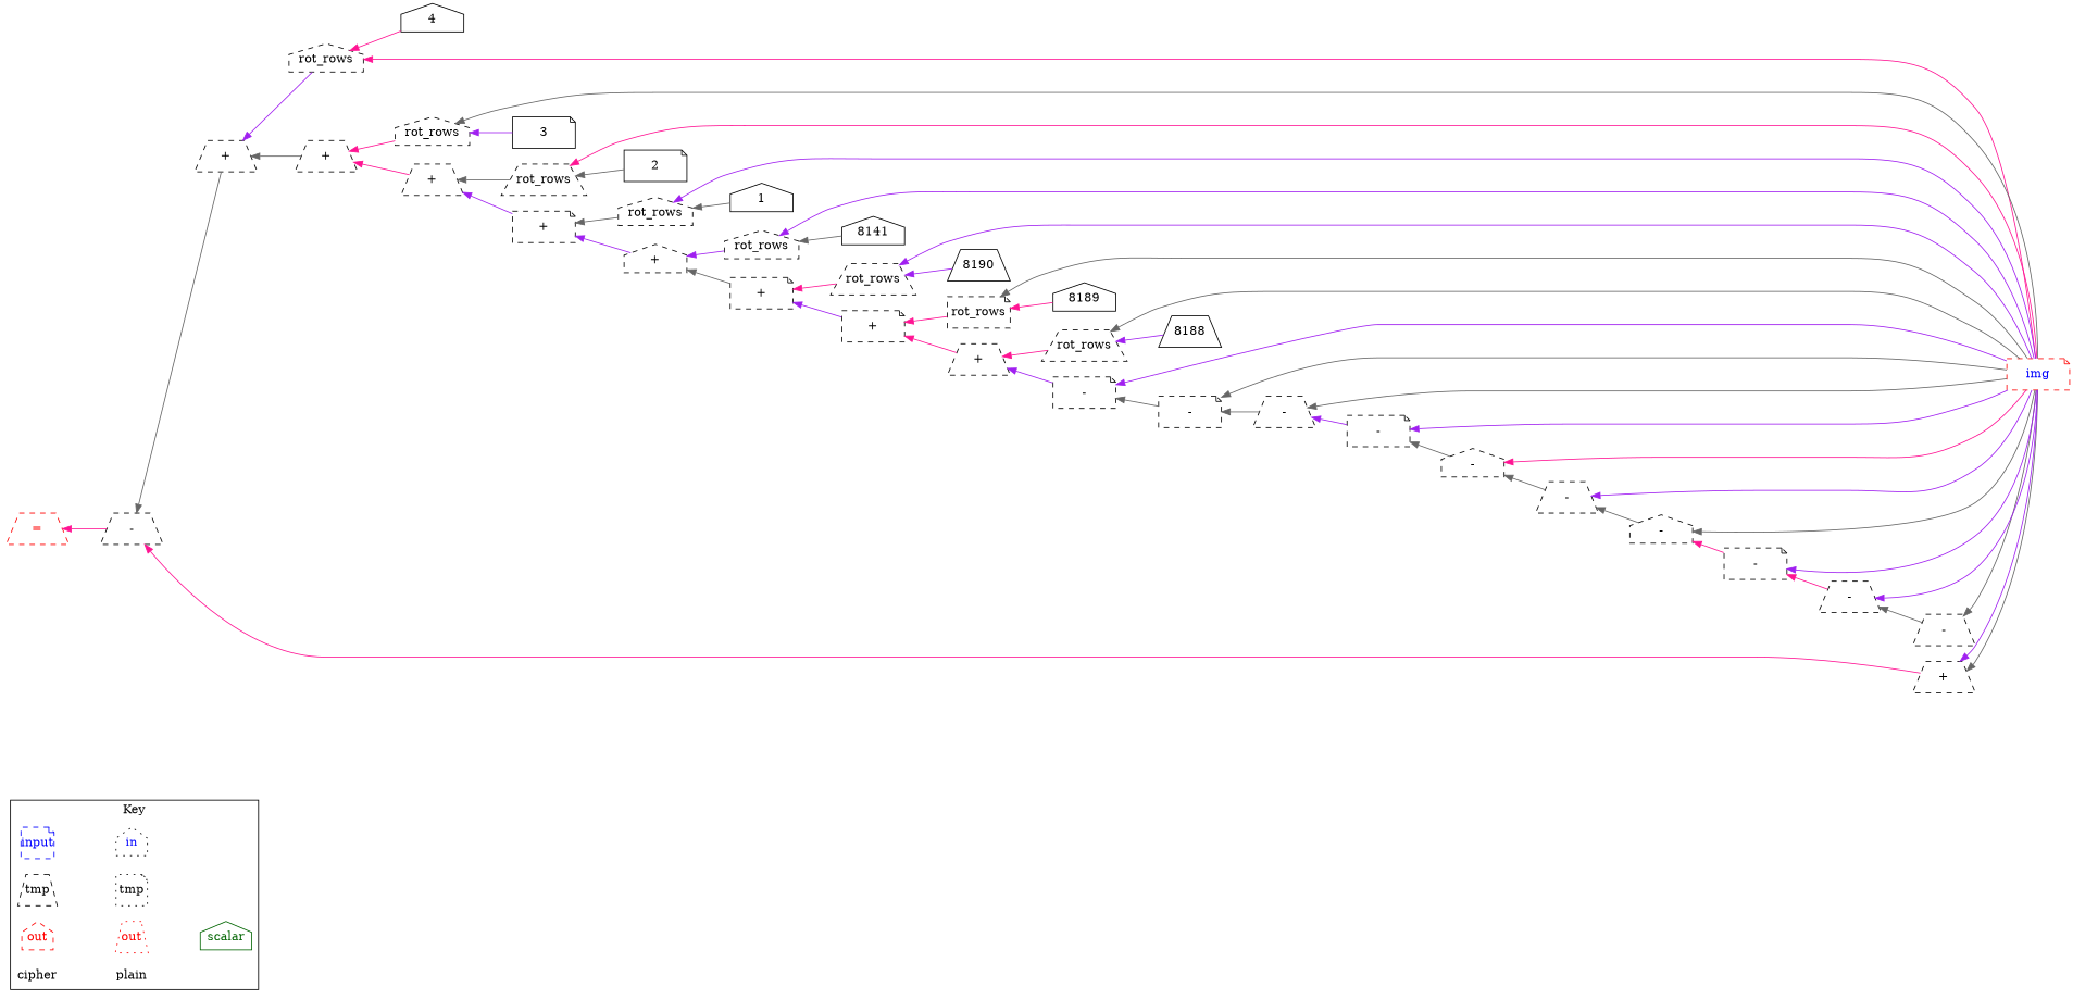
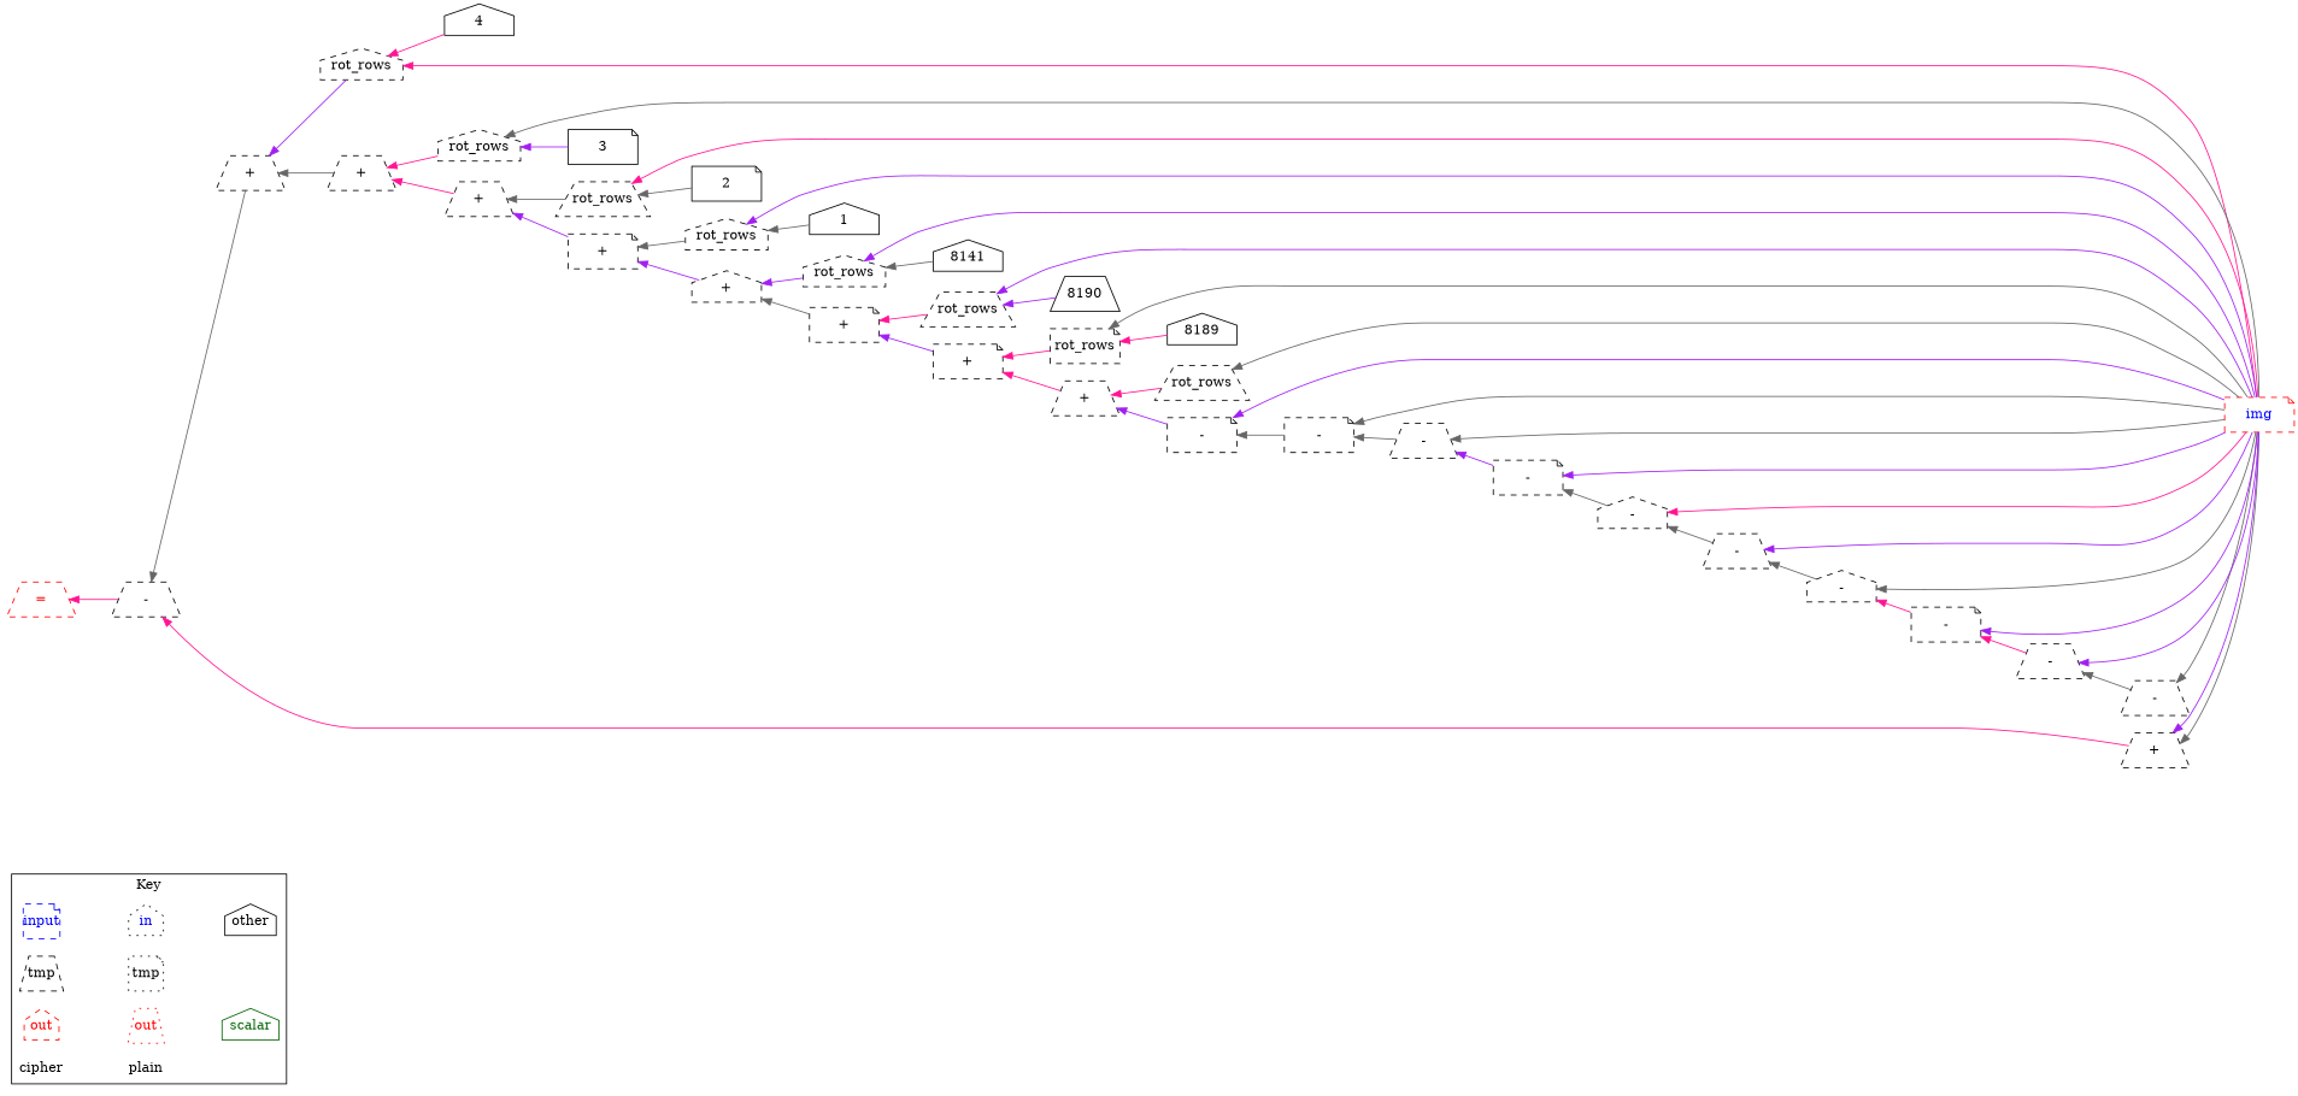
  digraph {
    rankdir=LR
    node [margin=0 shape=trapezium style=dashed]
    edge [dir=back color=gray40]
    n1 [color=blue fontcolor=blue label=input shape=note width=0.5]
    n2 [fontcolor=blue icolor=blue label=in shape=house style=dotted width=0.5]
    n3 [color=black fontcolor=black label=tmp width=0.5]
    n4 [color=black fontcolor=black label=tmp shape=note style=dotted width=0.5]
    n5 [color=red fontcolor=red label=out shape=house width=0.5]
    n6 [color=red fontcolor=red label=out style=dotted width=0.5]
    cipher [shape=plain width=0.5 style=""]
    plain [shape=plain width=0.5 style=""]
+   other [color=black fontcolor=black shape=house style=solid width=0.5]
    scalar [color=darkgreen fontcolor=darkgreen shape=house style=solid width=0.5]
    n11 [label=4 shape=house style=solid width=1]
    n12 [color=red fontcolor=blue label=img shape=note width=1]
    n13 [label=rot_rows shape=house width=1]
    n14 [label=3 shape=note style=solid width=1]
    n15 [label=rot_rows shape=house width=1]
    n16 [label=2 shape=note style=solid width=1]
    n17 [label=rot_rows width=1]
    n18 [label=1 shape=house style=solid width=1]
    n19 [label=rot_rows shape=house width=1]
    n20 [label=8141 shape=house style=solid width=1]
    n21 [label=rot_rows shape=house width=1]
    n22 [label=8190 style=solid width=1]
    n23 [label=rot_rows width=1]
    n24 [label=8189 shape=house style=solid width=1]
    n25 [label=rot_rows shape=note width=1]
-   n26 [label=8188 style=solid width=1]
    n27 [label=rot_rows width=1]
    n28 [label="-" width=1]
    n29 [label="-" width=1]
    n30 [label="-" shape=note width=1]
    n31 [label="-" shape=house width=1]
    n32 [label="-" width=1]
    n33 [label="-" shape=house width=1]
    n34 [label="-" shape=note width=1]
    n35 [label="-" width=1]
    n36 [label="-" shape=note width=1]
    n37 [label="-" shape=note width=1]
    n38 [label="+" width=1]
    n39 [label="+" shape=note width=1]
    n40 [label="+" shape=note width=1]
    n41 [label="+" shape=house width=1]
    n42 [label="+" shape=note width=1]
    n43 [label="+" width=1]
    n44 [label="+" width=1]
    n45 [label="+" width=1]
    n46 [label="+" width=1]
    n47 [label="-" width=1]
    n48 [color=red fontcolor=red label="=" width=1]
    subgraph cluster_1 {
      label=Key
      n1
      n2
      n3
      n4
      n5
      n6
      cipher
      plain
+     other
      scalar
    }
    n1 -> n2 [dir=forward style=invis color=""]
+   n2 -> other [dir=forward style=invis color=""]
    n3 -> n4 [dir=forward style=invis color=""]
    n5 -> n6 [dir=forward style=invis color=""]
    n6 -> scalar [dir=forward style=invis color=""]
    cipher -> plain [dir=forward style=invis color=""]
    n13 -> n11 [color=deeppink]
    n13 -> n12 [color=deeppink]
    n15 -> n12
    n15 -> n14 [color=purple]
    n17 -> n12 [color=deeppink]
    n17 -> n16
    n19 -> n12 [color=purple]
    n19 -> n18
    n21 -> n12 [color=purple]
    n21 -> n20
    n23 -> n12 [color=purple]
    n23 -> n22 [color=purple]
    n25 -> n12
    n25 -> n24 [color=deeppink]
    n27 -> n12
-   n27 -> n26 [color=purple]
    n28 -> n12
    n29 -> n12 [color=purple]
    n29 -> n28
    n30 -> n12 [color=purple]
    n30 -> n29 [color=deeppink]
    n31 -> n12
    n31 -> n30 [color=deeppink]
    n32 -> n12 [color=purple]
    n32 -> n31
    n33 -> n12 [color=deeppink]
    n33 -> n32
    n34 -> n12 [color=purple]
    n34 -> n33
    n35 -> n12
    n35 -> n34 [color=purple]
    n36 -> n12
    n36 -> n35
    n37 -> n12 [color=purple]
    n37 -> n36
    n38 -> n27 [color=deeppink]
    n38 -> n37 [color=purple]
    n39 -> n25 [color=deeppink]
    n39 -> n38 [color=deeppink]
    n40 -> n23 [color=deeppink]
    n40 -> n39 [color=purple]
    n41 -> n21 [color=purple]
    n41 -> n40
    n42 -> n19
    n42 -> n41 [color=purple]
    n43 -> n17
    n43 -> n42 [color=purple]
    n44 -> n15 [color=deeppink]
    n44 -> n43 [color=deeppink]
    n45 -> n13 [color=purple]
    n45 -> n44
    n46 -> n12
    n46 -> n12 [color=purple]
    n47 -> n45
    n47 -> n46 [color=deeppink]
    n48 -> n47 [color=deeppink]
  }
